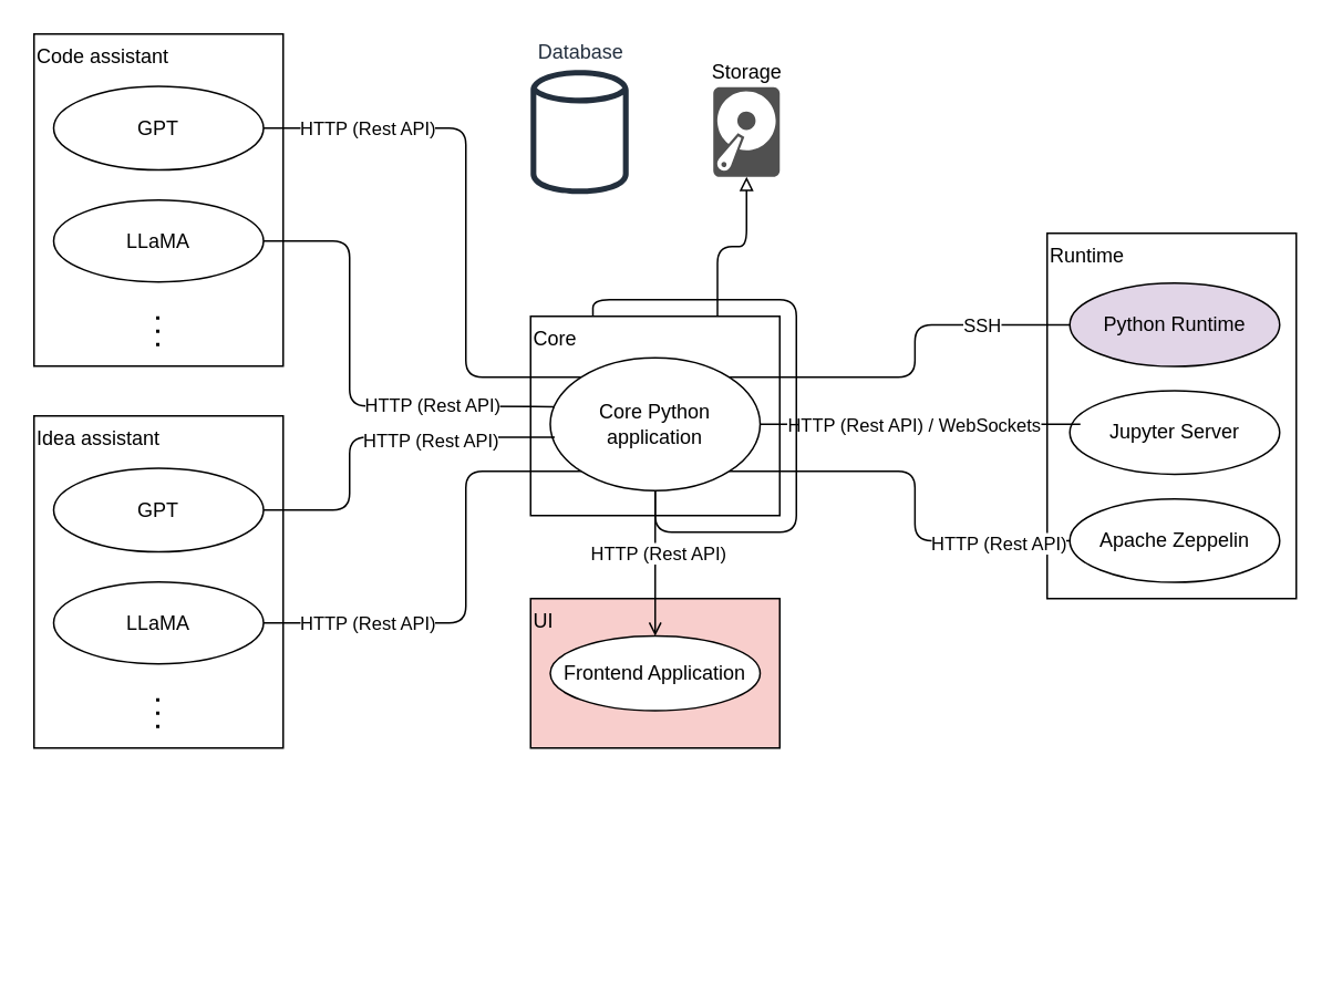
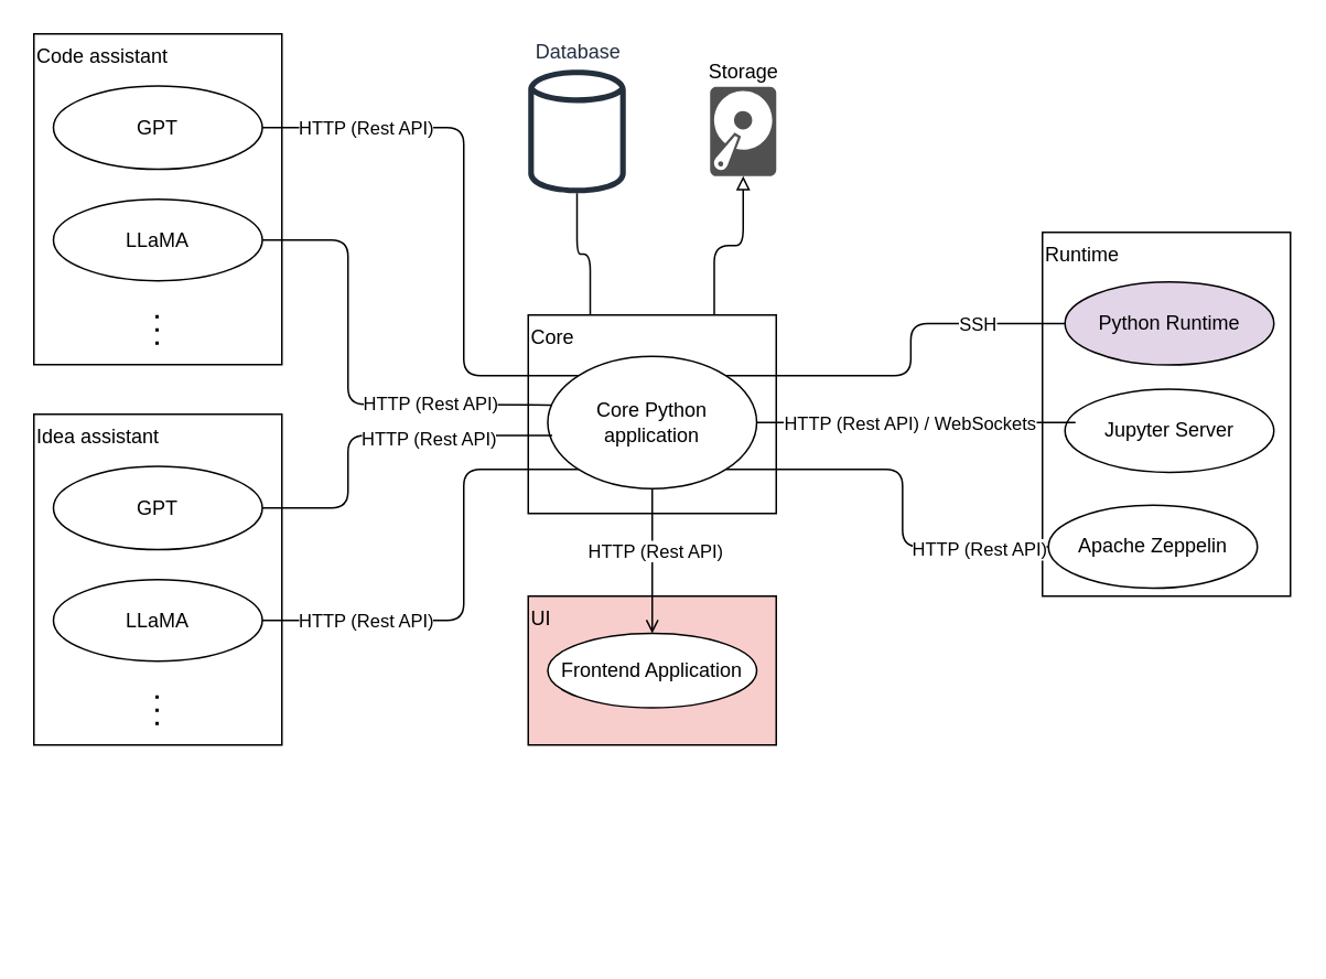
  <mxCell id="0" />
  <mxCell id="1" parent="0" />
  <mxCell id="2" value="" style="group" parent="1" vertex="1" connectable="0"><mxGeometry x="319" y="190" width="150" height="120" as="geometry" /></mxCell>
  <mxCell id="3" value="Core" style="rounded=0;whiteSpace=wrap;html=1;align=left;verticalAlign=top;" parent="2" vertex="1"><mxGeometry width="150" height="120" as="geometry" /></mxCell>
  <mxCell id="4" value="Core Python application" style="ellipse;whiteSpace=wrap;html=1;" parent="2" vertex="1"><mxGeometry x="11.82" y="25" width="126.36" height="80" as="geometry" /></mxCell>
  <mxCell id="5" value="" style="group" vertex="1" connectable="0" parent="1"><mxGeometry x="20" y="20" width="150" height="200" as="geometry" /></mxCell>
  <mxCell id="6" value="Code assistant" style="rounded=0;whiteSpace=wrap;html=1;align=left;verticalAlign=top;" vertex="1" parent="5"><mxGeometry width="150" height="200" as="geometry" /></mxCell>
  <mxCell id="7" value="" style="group" vertex="1" connectable="0" parent="5"><mxGeometry width="150" height="200" as="geometry" /></mxCell>
  <mxCell id="8" value="GPT" style="ellipse;whiteSpace=wrap;html=1;" vertex="1" parent="7"><mxGeometry x="11.82" y="31.582" width="126.36" height="50.236" as="geometry" /></mxCell>
  <mxCell id="9" value="" style="endArrow=none;dashed=1;html=1;dashPattern=1 3;strokeWidth=2;" edge="1" parent="7"><mxGeometry width="50" height="50" relative="1" as="geometry"><mxPoint x="74.5" y="170" as="sourcePoint" /><mxPoint x="74.5" y="189.091" as="targetPoint" /></mxGeometry></mxCell>
  <mxCell id="10" value="LLaMA" style="ellipse;whiteSpace=wrap;html=1;" vertex="1" parent="5"><mxGeometry x="11.82" y="99.999" width="126.36" height="49.282" as="geometry" /></mxCell>
  <mxCell id="11" value="" style="group" vertex="1" connectable="0" parent="1"><mxGeometry x="20" y="250" width="150" height="200" as="geometry" /></mxCell>
  <mxCell id="12" value="Idea assistant" style="rounded=0;whiteSpace=wrap;html=1;align=left;verticalAlign=top;" vertex="1" parent="11"><mxGeometry width="150" height="200" as="geometry" /></mxCell>
  <mxCell id="13" value="" style="group" vertex="1" connectable="0" parent="11"><mxGeometry width="150" height="200" as="geometry" /></mxCell>
  <mxCell id="14" value="GPT" style="ellipse;whiteSpace=wrap;html=1;" vertex="1" parent="13"><mxGeometry x="11.82" y="31.582" width="126.36" height="50.236" as="geometry" /></mxCell>
  <mxCell id="15" value="" style="endArrow=none;dashed=1;html=1;dashPattern=1 3;strokeWidth=2;" edge="1" parent="13"><mxGeometry width="50" height="50" relative="1" as="geometry"><mxPoint x="74.5" y="170" as="sourcePoint" /><mxPoint x="74.5" y="189.091" as="targetPoint" /></mxGeometry></mxCell>
  <mxCell id="16" value="LLaMA" style="ellipse;whiteSpace=wrap;html=1;" vertex="1" parent="11"><mxGeometry x="11.82" y="99.999" width="126.36" height="49.282" as="geometry" /></mxCell>
  <mxCell id="17" value="" style="group" vertex="1" connectable="0" parent="1"><mxGeometry x="630" y="140" width="150" height="220" as="geometry" /></mxCell>
  <mxCell id="18" value="Runtime" style="rounded=0;whiteSpace=wrap;html=1;align=left;verticalAlign=top;" parent="17" vertex="1"><mxGeometry width="150" height="220" as="geometry" /></mxCell>
  <mxCell id="19" value="Python Runtime" style="ellipse;whiteSpace=wrap;html=1;fillColor=#e1d5e7;" vertex="1" parent="17"><mxGeometry x="13.64" y="30.002" width="126.36" height="50.236" as="geometry" /></mxCell>
  <mxCell id="20" value="Jupyter Server" style="ellipse;whiteSpace=wrap;html=1;" vertex="1" parent="17"><mxGeometry x="13.64" y="94.882" width="126.36" height="50.236" as="geometry" /></mxCell>
- <mxCell id="21" value="Apache Zeppelin" style="ellipse;whiteSpace=wrap;html=1;" vertex="1" parent="17"><mxGeometry x="13.64" y="160.002" width="126.36" height="50.236" as="geometry" /></mxCell>
+ <mxCell id="21" value="Apache Zeppelin" style="ellipse;whiteSpace=wrap;html=1;" vertex="1" parent="17"><mxGeometry x="3.64" y="165.002" width="126.36" height="50.236" as="geometry" /></mxCell>
  <mxCell id="22" style="edgeStyle=orthogonalEdgeStyle;html=1;entryX=1;entryY=0.5;entryDx=0;entryDy=0;exitX=0;exitY=0;exitDx=0;exitDy=0;endArrow=none;endFill=0;" edge="1" parent="1" source="4" target="8"><mxGeometry relative="1" as="geometry"><Array as="points"><mxPoint x="280" y="227" /><mxPoint x="280" y="77" /></Array></mxGeometry></mxCell>
  <mxCell id="23" value="HTTP (Rest API)" style="edgeLabel;html=1;align=center;verticalAlign=middle;resizable=0;points=[];" vertex="1" connectable="0" parent="22"><mxGeometry x="0.519" y="1" relative="1" as="geometry"><mxPoint x="-20" y="-1" as="offset" /></mxGeometry></mxCell>
  <mxCell id="24" style="edgeStyle=orthogonalEdgeStyle;html=1;entryX=1;entryY=0.5;entryDx=0;entryDy=0;exitX=0.021;exitY=0.368;exitDx=0;exitDy=0;endArrow=none;endFill=0;exitPerimeter=0;" edge="1" parent="1" source="4" target="10"><mxGeometry relative="1" as="geometry"><Array as="points"><mxPoint x="331" y="244" /><mxPoint x="210" y="244" /><mxPoint x="210" y="145" /></Array></mxGeometry></mxCell>
  <mxCell id="25" value="&lt;span style=&quot;color: rgba(0, 0, 0, 0); font-family: monospace; font-size: 0px; text-align: start; background-color: rgb(251, 251, 251);&quot;&gt;%3CmxGraphModel%3E%3Croot%3E%3CmxCell%20id%3D%220%22%2F%3E%3CmxCell%20id%3D%221%22%20parent%3D%220%22%2F%3E%3CmxCell%20id%3D%222%22%20value%3D%22HTTP%20(Rest%20API)%22%20style%3D%22edgeLabel%3Bhtml%3D1%3Balign%3Dcenter%3BverticalAlign%3Dmiddle%3Bresizable%3D0%3Bpoints%3D%5B%5D%3B%22%20vertex%3D%221%22%20connectable%3D%220%22%20parent%3D%221%22%3E%3CmxGeometry%20x%3D%22240.318%22%20y%3D%22266.678%22%20as%3D%22geometry%22%2F%3E%3C%2FmxCell%3E%3C%2Froot%3E%3C%2FmxGraphModel%3&lt;/span&gt;&lt;span style=&quot;color: rgba(0, 0, 0, 0); font-family: monospace; font-size: 0px; text-align: start; background-color: rgb(251, 251, 251);&quot;&gt;%3CmxGraphModel%3E%3Croot%3E%3CmxCell%20id%3D%220%22%2F%3E%3CmxCell%20id%3D%221%22%20parent%3D%220%22%2F%3E%3CmxCell%20id%3D%222%22%20value%3D%22HTTP%20(Rest%20API)%22%20style%3D%22edgeLabel%3Bhtml%3D1%3Balign%3Dcenter%3BverticalAlign%3Dmiddle%3Bresizable%3D0%3Bpoints%3D%5B%5D%3B%22%20vertex%3D%221%22%20connectable%3D%220%22%20parent%3D%221%22%3E%3CmxGeometry%20x%3D%22240.318%22%20y%3D%22266.678%22%20as%3D%22geometry%22%2F%3E%3C%2FmxCell%3E%3C%2Froot%3E%3C%2FmxGraphModel%3E&lt;/span&gt;" style="edgeLabel;html=1;align=center;verticalAlign=middle;resizable=0;points=[];" vertex="1" connectable="0" parent="24"><mxGeometry x="-0.454" y="1" relative="1" as="geometry"><mxPoint as="offset" /></mxGeometry></mxCell>
  <mxCell id="26" value="HTTP (Rest API)" style="edgeLabel;html=1;align=center;verticalAlign=middle;resizable=0;points=[];" vertex="1" connectable="0" parent="24"><mxGeometry x="-0.448" y="-1" relative="1" as="geometry"><mxPoint x="2" as="offset" /></mxGeometry></mxCell>
  <mxCell id="27" style="edgeStyle=orthogonalEdgeStyle;html=1;exitX=0.021;exitY=0.597;exitDx=0;exitDy=0;entryX=1;entryY=0.5;entryDx=0;entryDy=0;endArrow=none;endFill=0;exitPerimeter=0;" edge="1" parent="1" source="4" target="14"><mxGeometry relative="1" as="geometry"><Array as="points"><mxPoint x="210" y="263" /><mxPoint x="210" y="307" /></Array></mxGeometry></mxCell>
  <mxCell id="28" value="HTTP (Rest API)" style="edgeLabel;html=1;align=center;verticalAlign=middle;resizable=0;points=[];" vertex="1" connectable="0" parent="27"><mxGeometry x="-0.316" y="2" relative="1" as="geometry"><mxPoint as="offset" /></mxGeometry></mxCell>
  <mxCell id="29" style="edgeStyle=orthogonalEdgeStyle;html=1;exitX=0;exitY=1;exitDx=0;exitDy=0;entryX=1;entryY=0.5;entryDx=0;entryDy=0;endArrow=none;endFill=0;" edge="1" parent="1" source="4" target="16"><mxGeometry relative="1" as="geometry"><Array as="points"><mxPoint x="280" y="283" /><mxPoint x="280" y="375" /></Array></mxGeometry></mxCell>
  <mxCell id="30" value="HTTP (Rest API)" style="edgeLabel;html=1;align=center;verticalAlign=middle;resizable=0;points=[];" vertex="1" connectable="0" parent="29"><mxGeometry x="0.679" y="-2" relative="1" as="geometry"><mxPoint x="17" y="2" as="offset" /></mxGeometry></mxCell>
  <mxCell id="31" value="" style="group" vertex="1" connectable="0" parent="1"><mxGeometry x="330" y="480" width="150" height="90" as="geometry" /></mxCell>
  <mxCell id="32" value="" style="group" vertex="1" connectable="0" parent="31"><mxGeometry x="-11" y="-120" width="150" height="90" as="geometry" /></mxCell>
  <mxCell id="33" value="UI" style="rounded=0;whiteSpace=wrap;html=1;align=left;verticalAlign=top;fillColor=#f8cecc;" vertex="1" parent="32"><mxGeometry width="150" height="90" as="geometry" /></mxCell>
  <mxCell id="34" value="Frontend Application" style="ellipse;whiteSpace=wrap;html=1;" vertex="1" parent="32"><mxGeometry x="11.82" y="22.5" width="126.36" height="45" as="geometry" /></mxCell>
  <mxCell id="35" style="edgeStyle=orthogonalEdgeStyle;html=1;exitX=1;exitY=0;exitDx=0;exitDy=0;entryX=0;entryY=0.5;entryDx=0;entryDy=0;endArrow=none;endFill=0;" edge="1" parent="1" source="4" target="19"><mxGeometry relative="1" as="geometry" /></mxCell>
  <mxCell id="36" value="SSH" style="edgeLabel;html=1;align=center;verticalAlign=middle;resizable=0;points=[];" vertex="1" connectable="0" parent="35"><mxGeometry x="0.422" y="1" relative="1" as="geometry"><mxPoint x="15" y="1" as="offset" /></mxGeometry></mxCell>
  <mxCell id="37" style="edgeStyle=orthogonalEdgeStyle;html=1;exitX=1;exitY=0.5;exitDx=0;exitDy=0;endArrow=none;endFill=0;" edge="1" parent="1" source="4"><mxGeometry relative="1" as="geometry"><mxPoint x="650" y="255" as="targetPoint" /><Array as="points"><mxPoint x="644" y="255" /></Array></mxGeometry></mxCell>
  <mxCell id="38" value="HTTP (Rest API) / WebSockets" style="edgeLabel;html=1;align=center;verticalAlign=middle;resizable=0;points=[];" vertex="1" connectable="0" parent="37"><mxGeometry x="0.276" relative="1" as="geometry"><mxPoint x="-31" as="offset" /></mxGeometry></mxCell>
  <mxCell id="39" style="edgeStyle=orthogonalEdgeStyle;html=1;exitX=1;exitY=1;exitDx=0;exitDy=0;entryX=0;entryY=0.5;entryDx=0;entryDy=0;endArrow=none;endFill=0;" edge="1" parent="1" source="4" target="21"><mxGeometry relative="1" as="geometry" /></mxCell>
  <mxCell id="40" value="HTTP (Rest API)" style="edgeLabel;html=1;align=center;verticalAlign=middle;resizable=0;points=[];" vertex="1" connectable="0" parent="39"><mxGeometry x="0.513" y="-1" relative="1" as="geometry"><mxPoint x="17" as="offset" /></mxGeometry></mxCell>
  <mxCell id="41" style="edgeStyle=orthogonalEdgeStyle;html=1;exitX=0.5;exitY=1;exitDx=0;exitDy=0;entryX=0.5;entryY=0;entryDx=0;entryDy=0;endArrow=open;endFill=0;" edge="1" parent="1" source="4" target="34"><mxGeometry relative="1" as="geometry" /></mxCell>
  <mxCell id="42" value="HTTP (Rest API)" style="edgeLabel;html=1;align=center;verticalAlign=middle;resizable=0;points=[];" vertex="1" connectable="0" parent="41"><mxGeometry x="-0.156" y="1" relative="1" as="geometry"><mxPoint as="offset" /></mxGeometry></mxCell>
  <mxCell id="43" value="Database" style="sketch=0;outlineConnect=0;fontColor=#232F3E;gradientColor=none;fillColor=#232F3D;strokeColor=none;dashed=0;verticalLabelPosition=top;verticalAlign=bottom;align=center;html=1;fontSize=12;fontStyle=0;aspect=fixed;pointerEvents=1;shape=mxgraph.aws4.generic_database;labelPosition=center;" vertex="1" parent="1"><mxGeometry x="319" y="40" width="59" height="78" as="geometry" /></mxCell>
  <mxCell id="44" value="Storage&lt;br&gt;" style="sketch=0;pointerEvents=1;shadow=0;dashed=0;html=1;strokeColor=none;fillColor=#505050;labelPosition=center;verticalLabelPosition=top;verticalAlign=bottom;outlineConnect=0;align=center;shape=mxgraph.office.devices.hard_disk;" vertex="1" parent="1"><mxGeometry x="429" y="52" width="40" height="54" as="geometry" /></mxCell>
- <mxCell id="45" style="edgeStyle=orthogonalEdgeStyle;html=1;exitX=0.25;exitY=0;exitDx=0;exitDy=0;endArrow=none;endFill=0;" edge="1" parent="1" source="3" target="4"><mxGeometry relative="1" as="geometry" /></mxCell>
+ <mxCell id="45" style="edgeStyle=orthogonalEdgeStyle;html=1;exitX=0.25;exitY=0;exitDx=0;exitDy=0;endArrow=none;endFill=0;" edge="1" parent="1" source="3" target="43"><mxGeometry relative="1" as="geometry" /></mxCell>
  <mxCell id="46" style="edgeStyle=orthogonalEdgeStyle;html=1;exitX=0.75;exitY=0;exitDx=0;exitDy=0;endArrow=block;endFill=0;" edge="1" parent="1" source="3" target="44"><mxGeometry relative="1" as="geometry" /></mxCell>
